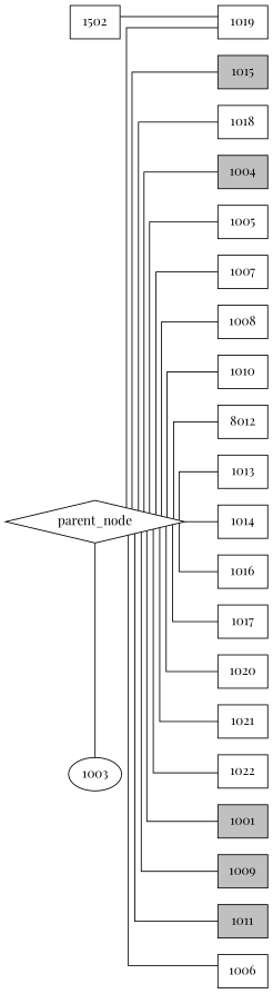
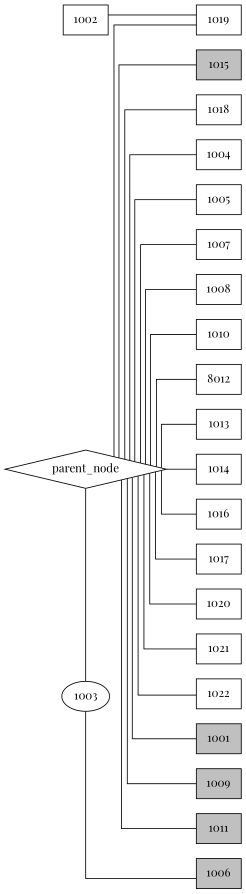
  digraph {
    fontname="Playfair Display"
    rankdir=LR
    splines=ortho
    node [color=black fillcolor=white fontname="Playfair Display" regular=0 shape=box style=filled]
    edge [dir=none fontname="Playfair Display"]
    1003 [shape=oval]
-   1002 [label=1502]
+   1002
    parent_node [height=0.01 shape=diamond width=0.01 color="" fillcolor="" regular="" style=""]
    1019
-   1004 [fillcolor=grey]
+   1004
    1005
    1007
    1008
    1010
    n10 [label=8012]
    1013
    1014
    1016
    1017
    1020
    1021
    1022
    1001 [fillcolor=grey]
-   1006
+   1006 [fillcolor=grey]
    1009 [fillcolor=grey]
    1011 [fillcolor=grey]
    1015 [fillcolor=grey]
    1018
    subgraph sub_1 {
      rank=same
      1003
      1002
      parent_node
    }
    1002 -> 1019
    parent_node -> 1003
    parent_node -> 1019
    parent_node -> 1004
    parent_node -> 1005
    parent_node -> 1007
    parent_node -> 1008
    parent_node -> 1010
    parent_node -> n10
    parent_node -> 1013
    parent_node -> 1014
    parent_node -> 1016
    parent_node -> 1017
    parent_node -> 1020
    parent_node -> 1021
    parent_node -> 1022
    parent_node -> 1001
-   parent_node -> 1006
+   1003 -> 1006
    parent_node -> 1009
    parent_node -> 1011
    parent_node -> 1015
    parent_node -> 1018
  }
